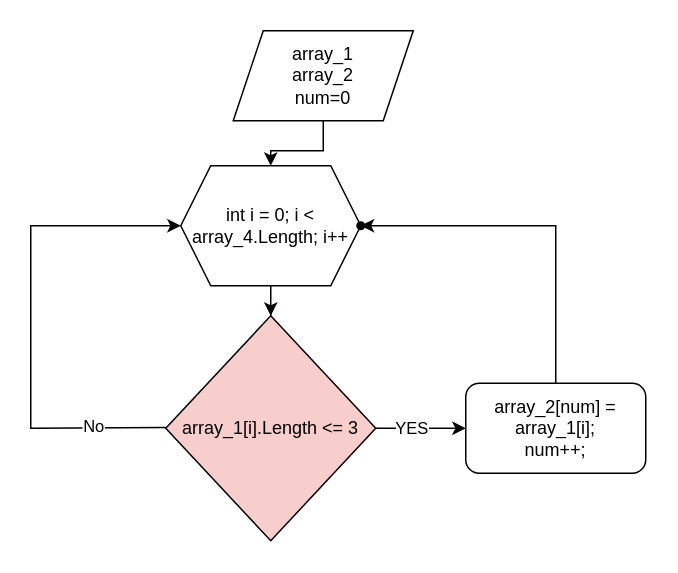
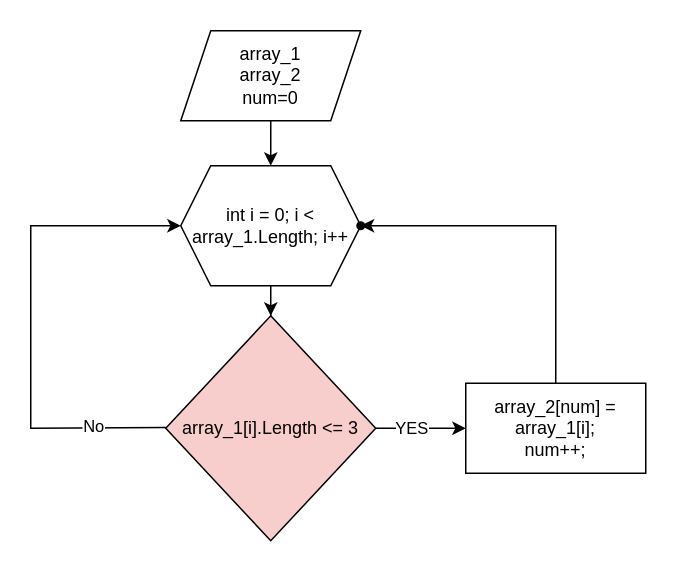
  <mxCell id="0" />
  <mxCell id="1" parent="0" />
  <mxCell id="2" value="" style="edgeStyle=orthogonalEdgeStyle;rounded=0;orthogonalLoop=1;jettySize=auto;html=1;" edge="1" parent="1" source="3" target="5"><mxGeometry relative="1" as="geometry" /></mxCell>
- <mxCell id="3" value="array_1&lt;br&gt;array_2&lt;br&gt;num=0" style="shape=parallelogram;perimeter=parallelogramPerimeter;whiteSpace=wrap;html=1;fixedSize=1;" vertex="1" parent="1"><mxGeometry x="155" y="20" width="120" height="60" as="geometry" /></mxCell>
+ <mxCell id="3" value="array_1&lt;br&gt;array_2&lt;br&gt;num=0" style="shape=parallelogram;perimeter=parallelogramPerimeter;whiteSpace=wrap;html=1;fixedSize=1;" vertex="1" parent="1"><mxGeometry x="120" y="20" width="120" height="60" as="geometry" /></mxCell>
  <mxCell id="4" value="" style="edgeStyle=orthogonalEdgeStyle;rounded=0;orthogonalLoop=1;jettySize=auto;html=1;" edge="1" parent="1" source="5" target="8"><mxGeometry relative="1" as="geometry" /></mxCell>
- <mxCell id="5" value="int i = 0; i &amp;lt; array_4.Length; i++" style="shape=hexagon;perimeter=hexagonPerimeter2;whiteSpace=wrap;html=1;fixedSize=1;" vertex="1" parent="1"><mxGeometry x="120" y="110" width="120" height="80" as="geometry" /></mxCell>
+ <mxCell id="5" value="int i = 0; i &amp;lt; array_1.Length; i++" style="shape=hexagon;perimeter=hexagonPerimeter2;whiteSpace=wrap;html=1;fixedSize=1;" vertex="1" parent="1"><mxGeometry x="120" y="110" width="120" height="80" as="geometry" /></mxCell>
  <mxCell id="6" value="" style="edgeStyle=orthogonalEdgeStyle;rounded=0;orthogonalLoop=1;jettySize=auto;html=1;" edge="1" parent="1" source="8" target="10"><mxGeometry relative="1" as="geometry" /></mxCell>
  <mxCell id="7" value="YES" style="edgeLabel;html=1;align=center;verticalAlign=middle;resizable=0;points=[];" vertex="1" connectable="0" parent="6"><mxGeometry x="-0.24" y="1" relative="1" as="geometry"><mxPoint as="offset" /></mxGeometry></mxCell>
  <mxCell id="8" value="array_1[i].Length &amp;lt;= 3" style="rhombus;whiteSpace=wrap;html=1;fillColor=#f8cecc;" vertex="1" parent="1"><mxGeometry x="110" y="210" width="140" height="150" as="geometry" /></mxCell>
  <mxCell id="9" value="" style="edgeStyle=orthogonalEdgeStyle;rounded=0;orthogonalLoop=1;jettySize=auto;html=1;" edge="1" parent="1" source="10" target="13"><mxGeometry relative="1" as="geometry"><Array as="points"><mxPoint x="370" y="150" /></Array></mxGeometry></mxCell>
- <mxCell id="10" value="array_2[num] = array_1[i];&lt;br style=&quot;border-color: var(--border-color); text-align: left;&quot;&gt;&lt;span style=&quot;text-align: left;&quot;&gt;num++;&lt;/span&gt;" style="whiteSpace=wrap;html=1;rounded=1;" vertex="1" parent="1"><mxGeometry x="310" y="255" width="120" height="60" as="geometry" /></mxCell>
+ <mxCell id="10" value="array_2[num] = array_1[i];&lt;br style=&quot;border-color: var(--border-color); text-align: left;&quot;&gt;&lt;span style=&quot;text-align: left;&quot;&gt;num++;&lt;/span&gt;" style="whiteSpace=wrap;html=1;" vertex="1" parent="1"><mxGeometry x="310" y="255" width="120" height="60" as="geometry" /></mxCell>
  <mxCell id="11" value="" style="edgeStyle=none;orthogonalLoop=1;jettySize=auto;html=1;rounded=0;exitX=0;exitY=0.5;exitDx=0;exitDy=0;endArrow=none;endFill=0;startArrow=classic;startFill=1;" edge="1" parent="1" source="5"><mxGeometry width="80" relative="1" as="geometry"><mxPoint x="30" y="284.5" as="sourcePoint" /><mxPoint x="110" y="284.5" as="targetPoint" /><Array as="points"><mxPoint x="20" y="150" /><mxPoint x="20" y="285" /></Array></mxGeometry></mxCell>
  <mxCell id="12" value="No" style="edgeLabel;html=1;align=center;verticalAlign=middle;resizable=0;points=[];" vertex="1" connectable="0" parent="11"><mxGeometry x="0.703" y="1" relative="1" as="geometry"><mxPoint as="offset" /></mxGeometry></mxCell>
  <mxCell id="13" value="" style="shape=waypoint;sketch=0;size=6;pointerEvents=1;points=[];fillColor=default;resizable=0;rotatable=0;perimeter=centerPerimeter;snapToPoint=1;" vertex="1" parent="1"><mxGeometry x="230" y="140" width="20" height="20" as="geometry" /></mxCell>
